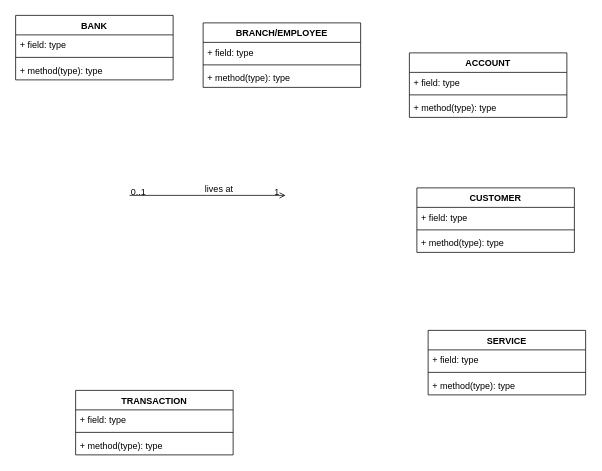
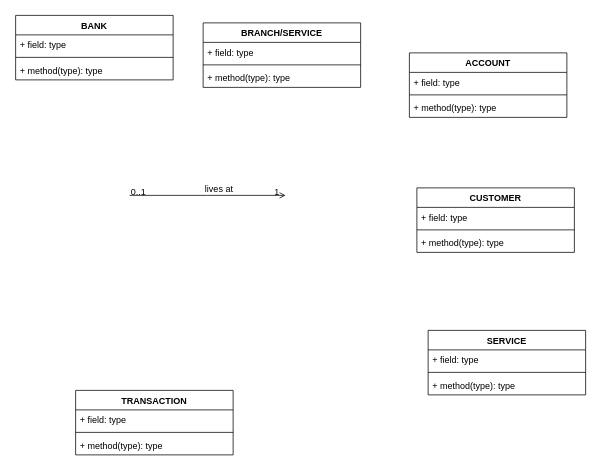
  <mxCell id="0" />
  <mxCell id="1" parent="0" />
  <mxCell id="2" value="" style="endArrow=open;shadow=0;strokeWidth=1;rounded=0;endFill=1;edgeStyle=elbowEdgeStyle;elbow=vertical;" parent="1" edge="1"><mxGeometry x="0.5" y="41" relative="1" as="geometry"><mxPoint x="172" y="260" as="sourcePoint" /><mxPoint x="380" y="260" as="targetPoint" /><mxPoint x="-40" y="32" as="offset" /></mxGeometry></mxCell>
  <mxCell id="3" value="0..1" style="resizable=0;align=left;verticalAlign=bottom;labelBackgroundColor=none;fontSize=12;" parent="2" connectable="0" vertex="1"><mxGeometry x="-1" relative="1" as="geometry"><mxPoint y="4" as="offset" /></mxGeometry></mxCell>
  <mxCell id="4" value="1" style="resizable=0;align=right;verticalAlign=bottom;labelBackgroundColor=none;fontSize=12;" parent="2" connectable="0" vertex="1"><mxGeometry x="1" relative="1" as="geometry"><mxPoint x="-7" y="4" as="offset" /></mxGeometry></mxCell>
  <mxCell id="5" value="lives at" style="text;html=1;resizable=0;points=[];;align=center;verticalAlign=middle;labelBackgroundColor=none;rounded=0;shadow=0;strokeWidth=1;fontSize=12;" parent="2" vertex="1" connectable="0"><mxGeometry x="0.5" y="49" relative="1" as="geometry"><mxPoint x="-38" y="40" as="offset" /></mxGeometry></mxCell>
  <mxCell id="6" value="BANK" style="swimlane;fontStyle=1;align=center;verticalAlign=top;childLayout=stackLayout;horizontal=1;startSize=26;horizontalStack=0;resizeParent=1;resizeParentMax=0;resizeLast=0;collapsible=1;marginBottom=0;" vertex="1" parent="1"><mxGeometry x="20" y="20" width="210" height="86" as="geometry" /></mxCell>
  <mxCell id="7" value="+ field: type" style="text;strokeColor=none;fillColor=none;align=left;verticalAlign=top;spacingLeft=4;spacingRight=4;overflow=hidden;rotatable=0;points=[[0,0.5],[1,0.5]];portConstraint=eastwest;" vertex="1" parent="6"><mxGeometry y="26" width="210" height="26" as="geometry" /></mxCell>
  <mxCell id="8" value="" style="line;strokeWidth=1;fillColor=none;align=left;verticalAlign=middle;spacingTop=-1;spacingLeft=3;spacingRight=3;rotatable=0;labelPosition=right;points=[];portConstraint=eastwest;" vertex="1" parent="6"><mxGeometry y="52" width="210" height="8" as="geometry" /></mxCell>
  <mxCell id="9" value="+ method(type): type" style="text;strokeColor=none;fillColor=none;align=left;verticalAlign=top;spacingLeft=4;spacingRight=4;overflow=hidden;rotatable=0;points=[[0,0.5],[1,0.5]];portConstraint=eastwest;" vertex="1" parent="6"><mxGeometry y="60" width="210" height="26" as="geometry" /></mxCell>
- <mxCell id="10" value="BRANCH/EMPLOYEE" style="swimlane;fontStyle=1;align=center;verticalAlign=top;childLayout=stackLayout;horizontal=1;startSize=26;horizontalStack=0;resizeParent=1;resizeParentMax=0;resizeLast=0;collapsible=1;marginBottom=0;" vertex="1" parent="1"><mxGeometry x="270" y="30" width="210" height="86" as="geometry" /></mxCell>
+ <mxCell id="10" value="BRANCH/SERVICE" style="swimlane;fontStyle=1;align=center;verticalAlign=top;childLayout=stackLayout;horizontal=1;startSize=26;horizontalStack=0;resizeParent=1;resizeParentMax=0;resizeLast=0;collapsible=1;marginBottom=0;" vertex="1" parent="1"><mxGeometry x="270" y="30" width="210" height="86" as="geometry" /></mxCell>
  <mxCell id="11" value="+ field: type" style="text;strokeColor=none;fillColor=none;align=left;verticalAlign=top;spacingLeft=4;spacingRight=4;overflow=hidden;rotatable=0;points=[[0,0.5],[1,0.5]];portConstraint=eastwest;" vertex="1" parent="10"><mxGeometry y="26" width="210" height="26" as="geometry" /></mxCell>
  <mxCell id="12" value="" style="line;strokeWidth=1;fillColor=none;align=left;verticalAlign=middle;spacingTop=-1;spacingLeft=3;spacingRight=3;rotatable=0;labelPosition=right;points=[];portConstraint=eastwest;" vertex="1" parent="10"><mxGeometry y="52" width="210" height="8" as="geometry" /></mxCell>
  <mxCell id="13" value="+ method(type): type" style="text;strokeColor=none;fillColor=none;align=left;verticalAlign=top;spacingLeft=4;spacingRight=4;overflow=hidden;rotatable=0;points=[[0,0.5],[1,0.5]];portConstraint=eastwest;" vertex="1" parent="10"><mxGeometry y="60" width="210" height="26" as="geometry" /></mxCell>
  <mxCell id="14" value="ACCOUNT" style="swimlane;fontStyle=1;align=center;verticalAlign=top;childLayout=stackLayout;horizontal=1;startSize=26;horizontalStack=0;resizeParent=1;resizeParentMax=0;resizeLast=0;collapsible=1;marginBottom=0;" vertex="1" parent="1"><mxGeometry x="545" y="70" width="210" height="86" as="geometry" /></mxCell>
  <mxCell id="15" value="+ field: type" style="text;strokeColor=none;fillColor=none;align=left;verticalAlign=top;spacingLeft=4;spacingRight=4;overflow=hidden;rotatable=0;points=[[0,0.5],[1,0.5]];portConstraint=eastwest;" vertex="1" parent="14"><mxGeometry y="26" width="210" height="26" as="geometry" /></mxCell>
  <mxCell id="16" value="" style="line;strokeWidth=1;fillColor=none;align=left;verticalAlign=middle;spacingTop=-1;spacingLeft=3;spacingRight=3;rotatable=0;labelPosition=right;points=[];portConstraint=eastwest;" vertex="1" parent="14"><mxGeometry y="52" width="210" height="8" as="geometry" /></mxCell>
  <mxCell id="17" value="+ method(type): type" style="text;strokeColor=none;fillColor=none;align=left;verticalAlign=top;spacingLeft=4;spacingRight=4;overflow=hidden;rotatable=0;points=[[0,0.5],[1,0.5]];portConstraint=eastwest;" vertex="1" parent="14"><mxGeometry y="60" width="210" height="26" as="geometry" /></mxCell>
  <mxCell id="18" value="CUSTOMER" style="swimlane;fontStyle=1;align=center;verticalAlign=top;childLayout=stackLayout;horizontal=1;startSize=26;horizontalStack=0;resizeParent=1;resizeParentMax=0;resizeLast=0;collapsible=1;marginBottom=0;" vertex="1" parent="1"><mxGeometry x="555" y="250" width="210" height="86" as="geometry" /></mxCell>
  <mxCell id="19" value="+ field: type" style="text;strokeColor=none;fillColor=none;align=left;verticalAlign=top;spacingLeft=4;spacingRight=4;overflow=hidden;rotatable=0;points=[[0,0.5],[1,0.5]];portConstraint=eastwest;" vertex="1" parent="18"><mxGeometry y="26" width="210" height="26" as="geometry" /></mxCell>
  <mxCell id="20" value="" style="line;strokeWidth=1;fillColor=none;align=left;verticalAlign=middle;spacingTop=-1;spacingLeft=3;spacingRight=3;rotatable=0;labelPosition=right;points=[];portConstraint=eastwest;" vertex="1" parent="18"><mxGeometry y="52" width="210" height="8" as="geometry" /></mxCell>
  <mxCell id="21" value="+ method(type): type" style="text;strokeColor=none;fillColor=none;align=left;verticalAlign=top;spacingLeft=4;spacingRight=4;overflow=hidden;rotatable=0;points=[[0,0.5],[1,0.5]];portConstraint=eastwest;" vertex="1" parent="18"><mxGeometry y="60" width="210" height="26" as="geometry" /></mxCell>
  <mxCell id="22" value="SERVICE" style="swimlane;fontStyle=1;align=center;verticalAlign=top;childLayout=stackLayout;horizontal=1;startSize=26;horizontalStack=0;resizeParent=1;resizeParentMax=0;resizeLast=0;collapsible=1;marginBottom=0;" vertex="1" parent="1"><mxGeometry x="570" y="440" width="210" height="86" as="geometry" /></mxCell>
  <mxCell id="23" value="+ field: type" style="text;strokeColor=none;fillColor=none;align=left;verticalAlign=top;spacingLeft=4;spacingRight=4;overflow=hidden;rotatable=0;points=[[0,0.5],[1,0.5]];portConstraint=eastwest;" vertex="1" parent="22"><mxGeometry y="26" width="210" height="26" as="geometry" /></mxCell>
  <mxCell id="24" value="" style="line;strokeWidth=1;fillColor=none;align=left;verticalAlign=middle;spacingTop=-1;spacingLeft=3;spacingRight=3;rotatable=0;labelPosition=right;points=[];portConstraint=eastwest;" vertex="1" parent="22"><mxGeometry y="52" width="210" height="8" as="geometry" /></mxCell>
  <mxCell id="25" value="+ method(type): type" style="text;strokeColor=none;fillColor=none;align=left;verticalAlign=top;spacingLeft=4;spacingRight=4;overflow=hidden;rotatable=0;points=[[0,0.5],[1,0.5]];portConstraint=eastwest;" vertex="1" parent="22"><mxGeometry y="60" width="210" height="26" as="geometry" /></mxCell>
  <mxCell id="26" value="TRANSACTION" style="swimlane;fontStyle=1;align=center;verticalAlign=top;childLayout=stackLayout;horizontal=1;startSize=26;horizontalStack=0;resizeParent=1;resizeParentMax=0;resizeLast=0;collapsible=1;marginBottom=0;" vertex="1" parent="1"><mxGeometry x="100" y="520" width="210" height="86" as="geometry" /></mxCell>
  <mxCell id="27" value="+ field: type" style="text;strokeColor=none;fillColor=none;align=left;verticalAlign=top;spacingLeft=4;spacingRight=4;overflow=hidden;rotatable=0;points=[[0,0.5],[1,0.5]];portConstraint=eastwest;" vertex="1" parent="26"><mxGeometry y="26" width="210" height="26" as="geometry" /></mxCell>
  <mxCell id="28" value="" style="line;strokeWidth=1;fillColor=none;align=left;verticalAlign=middle;spacingTop=-1;spacingLeft=3;spacingRight=3;rotatable=0;labelPosition=right;points=[];portConstraint=eastwest;" vertex="1" parent="26"><mxGeometry y="52" width="210" height="8" as="geometry" /></mxCell>
  <mxCell id="29" value="+ method(type): type" style="text;strokeColor=none;fillColor=none;align=left;verticalAlign=top;spacingLeft=4;spacingRight=4;overflow=hidden;rotatable=0;points=[[0,0.5],[1,0.5]];portConstraint=eastwest;" vertex="1" parent="26"><mxGeometry y="60" width="210" height="26" as="geometry" /></mxCell>
